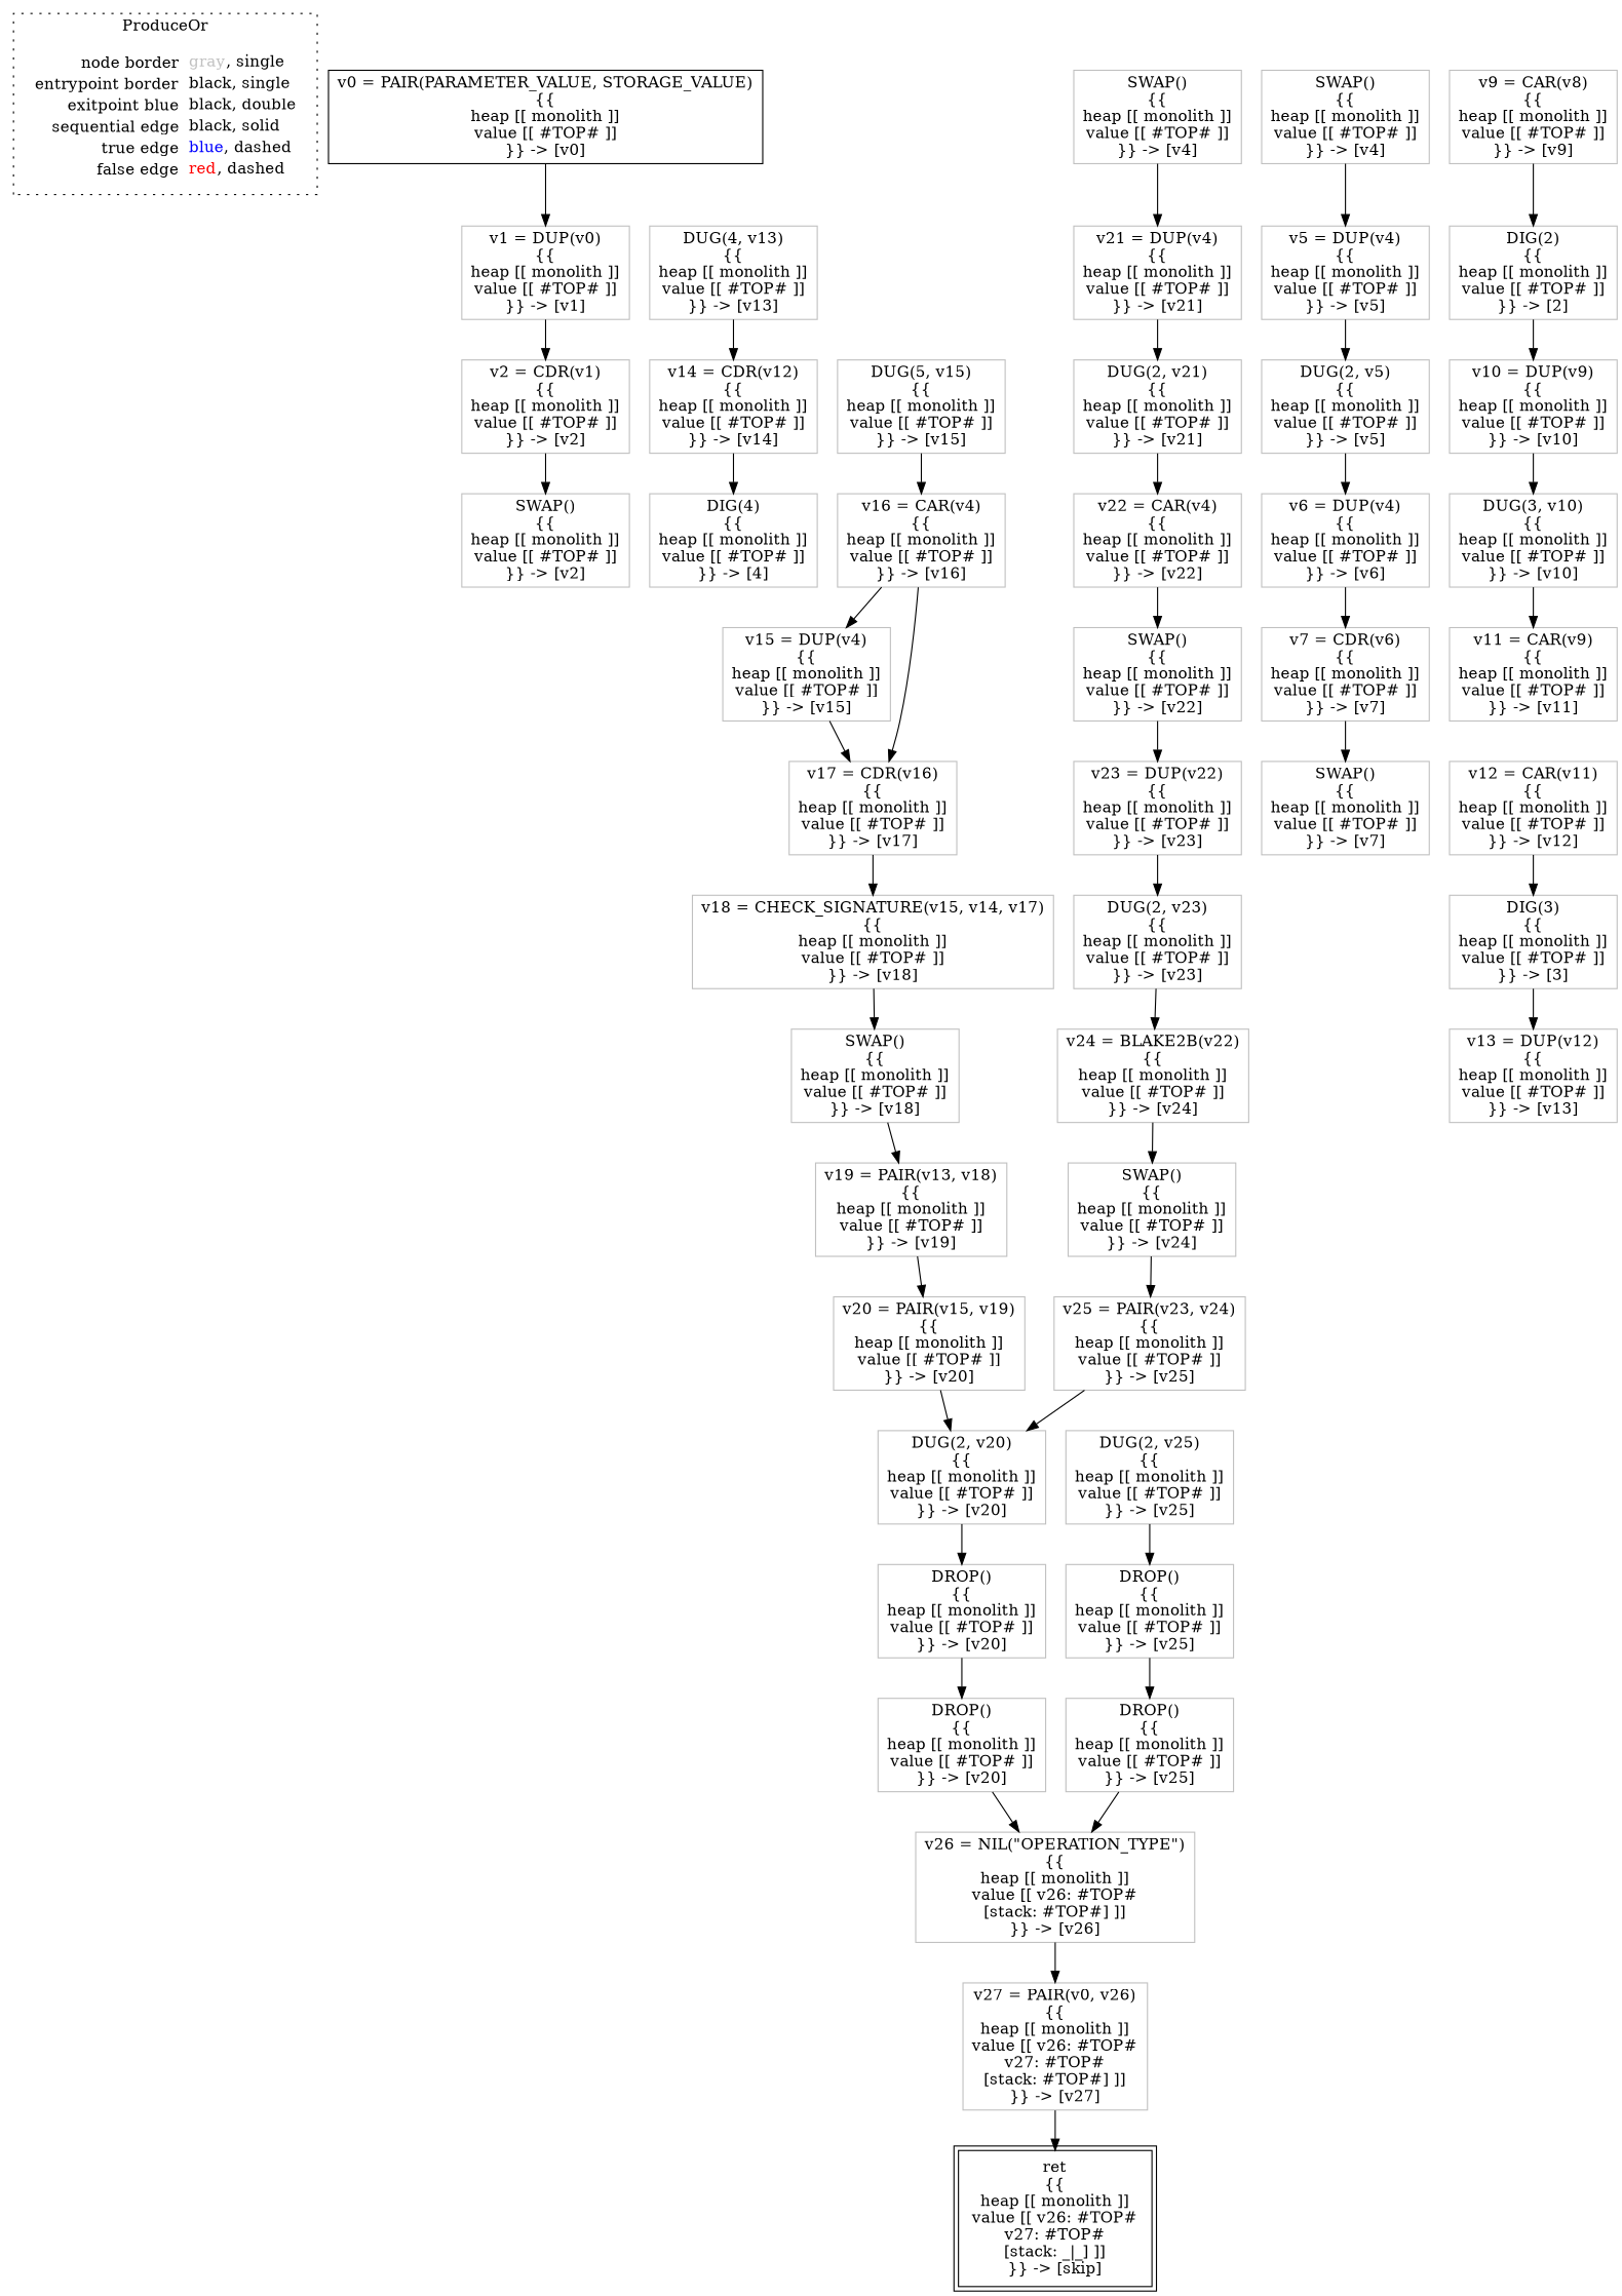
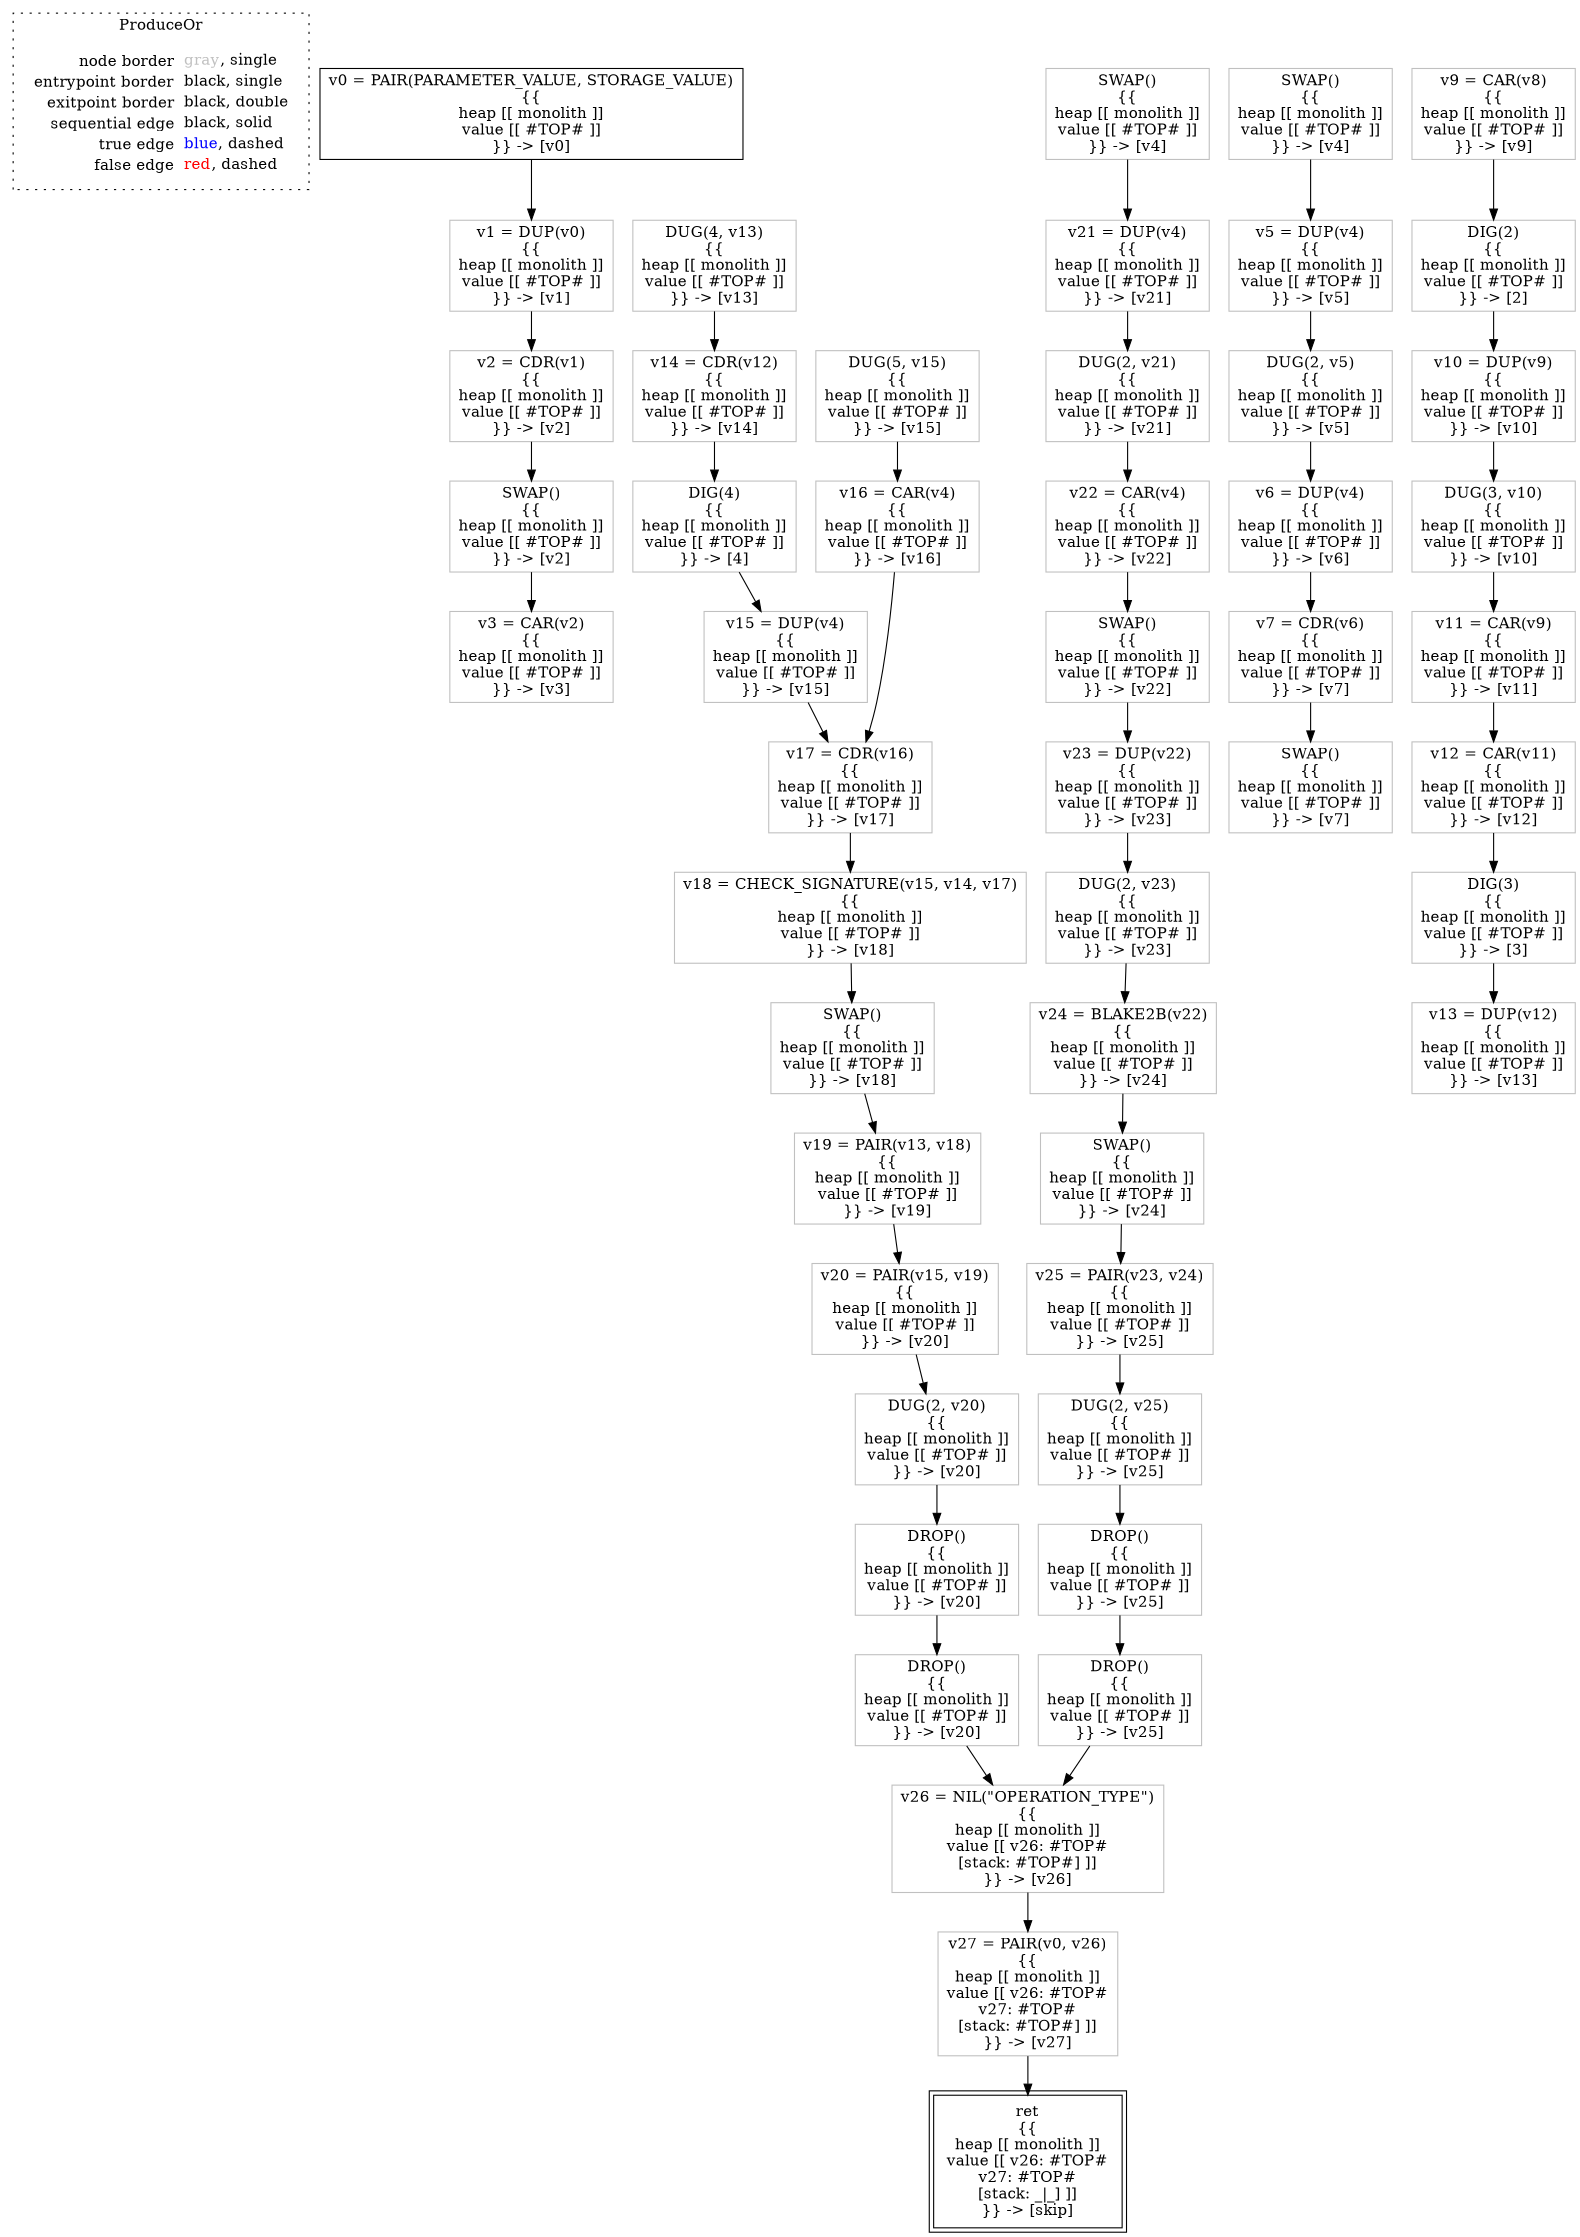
  digraph {
    node [shape=rect color=gray]
    edge [color=black]
-   n1 [label=<<table border="0" cellpadding="2" cellspacing="0" cellborder="0"><tr><td align="right">node border&nbsp;</td><td align="left"><font color="gray">gray</font>, single</td></tr><tr><td align="right">entrypoint border&nbsp;</td><td align="left"><font color="black">black</font>, single</td></tr><tr><td align="right">exitpoint blue&nbsp;</td><td align="left"><font color="black">black</font>, double</td></tr><tr><td align="right">sequential edge&nbsp;</td><td align="left"><font color="black">black</font>, solid</td></tr><tr><td align="right">true edge&nbsp;</td><td align="left"><font color="blue">blue</font>, dashed</td></tr><tr><td align="right">false edge&nbsp;</td><td align="left"><font color="red">red</font>, dashed</td></tr></table>> shape=plaintext color=""]
+   n1 [label=<<table border="0" cellpadding="2" cellspacing="0" cellborder="0"><tr><td align="right">node border&nbsp;</td><td align="left"><font color="gray">gray</font>, single</td></tr><tr><td align="right">entrypoint border&nbsp;</td><td align="left"><font color="black">black</font>, single</td></tr><tr><td align="right">exitpoint border&nbsp;</td><td align="left"><font color="black">black</font>, double</td></tr><tr><td align="right">sequential edge&nbsp;</td><td align="left"><font color="black">black</font>, solid</td></tr><tr><td align="right">true edge&nbsp;</td><td align="left"><font color="blue">blue</font>, dashed</td></tr><tr><td align="right">false edge&nbsp;</td><td align="left"><font color="red">red</font>, dashed</td></tr></table>> shape=plaintext color=""]
    n2 [color=black label=<v0 = PAIR(PARAMETER_VALUE, STORAGE_VALUE)<BR/>{{<BR/>heap [[ monolith ]]<BR/>value [[ #TOP# ]]<BR/>}} -&gt; [v0]>]
    n3 [label=<v1 = DUP(v0)<BR/>{{<BR/>heap [[ monolith ]]<BR/>value [[ #TOP# ]]<BR/>}} -&gt; [v1]>]
    n4 [label=<v2 = CDR(v1)<BR/>{{<BR/>heap [[ monolith ]]<BR/>value [[ #TOP# ]]<BR/>}} -&gt; [v2]>]
    n5 [color=black label=<ret<BR/>{{<BR/>heap [[ monolith ]]<BR/>value [[ v26: #TOP#<BR/>v27: #TOP#<BR/>[stack: _|_] ]]<BR/>}} -&gt; [skip]> peripheries=2]
    n6 [label=<SWAP()<BR/>{{<BR/>heap [[ monolith ]]<BR/>value [[ #TOP# ]]<BR/>}} -&gt; [v4]>]
    n7 [label=<v5 = DUP(v4)<BR/>{{<BR/>heap [[ monolith ]]<BR/>value [[ #TOP# ]]<BR/>}} -&gt; [v5]>]
    n8 [label=<SWAP()<BR/>{{<BR/>heap [[ monolith ]]<BR/>value [[ #TOP# ]]<BR/>}} -&gt; [v4]>]
    n9 [label=<v21 = DUP(v4)<BR/>{{<BR/>heap [[ monolith ]]<BR/>value [[ #TOP# ]]<BR/>}} -&gt; [v21]>]
    n10 [label=<DIG(3)<BR/>{{<BR/>heap [[ monolith ]]<BR/>value [[ #TOP# ]]<BR/>}} -&gt; [3]>]
    n11 [label=<v13 = DUP(v12)<BR/>{{<BR/>heap [[ monolith ]]<BR/>value [[ #TOP# ]]<BR/>}} -&gt; [v13]>]
    n12 [label=<DROP()<BR/>{{<BR/>heap [[ monolith ]]<BR/>value [[ #TOP# ]]<BR/>}} -&gt; [v25]>]
    n13 [label=<DROP()<BR/>{{<BR/>heap [[ monolith ]]<BR/>value [[ #TOP# ]]<BR/>}} -&gt; [v25]>]
    n14 [label=<v26 = NIL(&quot;OPERATION_TYPE&quot;)<BR/>{{<BR/>heap [[ monolith ]]<BR/>value [[ v26: #TOP#<BR/>[stack: #TOP#] ]]<BR/>}} -&gt; [v26]>]
    n15 [label=<v9 = CAR(v8)<BR/>{{<BR/>heap [[ monolith ]]<BR/>value [[ #TOP# ]]<BR/>}} -&gt; [v9]>]
    n16 [label=<DIG(2)<BR/>{{<BR/>heap [[ monolith ]]<BR/>value [[ #TOP# ]]<BR/>}} -&gt; [2]>]
    n17 [label=<v10 = DUP(v9)<BR/>{{<BR/>heap [[ monolith ]]<BR/>value [[ #TOP# ]]<BR/>}} -&gt; [v10]>]
    n18 [label=<v12 = CAR(v11)<BR/>{{<BR/>heap [[ monolith ]]<BR/>value [[ #TOP# ]]<BR/>}} -&gt; [v12]>]
    n19 [label=<v27 = PAIR(v0, v26)<BR/>{{<BR/>heap [[ monolith ]]<BR/>value [[ v26: #TOP#<BR/>v27: #TOP#<BR/>[stack: #TOP#] ]]<BR/>}} -&gt; [v27]>]
    n20 [label=<DUG(2, v25)<BR/>{{<BR/>heap [[ monolith ]]<BR/>value [[ #TOP# ]]<BR/>}} -&gt; [v25]>]
    n21 [label=<SWAP()<BR/>{{<BR/>heap [[ monolith ]]<BR/>value [[ #TOP# ]]<BR/>}} -&gt; [v18]>]
    n22 [label=<v19 = PAIR(v13, v18)<BR/>{{<BR/>heap [[ monolith ]]<BR/>value [[ #TOP# ]]<BR/>}} -&gt; [v19]>]
    n23 [label=<v20 = PAIR(v15, v19)<BR/>{{<BR/>heap [[ monolith ]]<BR/>value [[ #TOP# ]]<BR/>}} -&gt; [v20]>]
    n24 [label=<v24 = BLAKE2B(v22)<BR/>{{<BR/>heap [[ monolith ]]<BR/>value [[ #TOP# ]]<BR/>}} -&gt; [v24]>]
    n25 [label=<SWAP()<BR/>{{<BR/>heap [[ monolith ]]<BR/>value [[ #TOP# ]]<BR/>}} -&gt; [v24]>]
    n26 [label=<v25 = PAIR(v23, v24)<BR/>{{<BR/>heap [[ monolith ]]<BR/>value [[ #TOP# ]]<BR/>}} -&gt; [v25]>]
    n27 [label=<DUG(4, v13)<BR/>{{<BR/>heap [[ monolith ]]<BR/>value [[ #TOP# ]]<BR/>}} -&gt; [v13]>]
    n28 [label=<v14 = CDR(v12)<BR/>{{<BR/>heap [[ monolith ]]<BR/>value [[ #TOP# ]]<BR/>}} -&gt; [v14]>]
    n29 [label=<DIG(4)<BR/>{{<BR/>heap [[ monolith ]]<BR/>value [[ #TOP# ]]<BR/>}} -&gt; [4]>]
    n30 [label=<DROP()<BR/>{{<BR/>heap [[ monolith ]]<BR/>value [[ #TOP# ]]<BR/>}} -&gt; [v20]>]
    n31 [label=<SWAP()<BR/>{{<BR/>heap [[ monolith ]]<BR/>value [[ #TOP# ]]<BR/>}} -&gt; [v2]>]
    n32 [label=<SWAP()<BR/>{{<BR/>heap [[ monolith ]]<BR/>value [[ #TOP# ]]<BR/>}} -&gt; [v22]>]
    n33 [label=<v23 = DUP(v22)<BR/>{{<BR/>heap [[ monolith ]]<BR/>value [[ #TOP# ]]<BR/>}} -&gt; [v23]>]
    n34 [label=<DUG(2, v23)<BR/>{{<BR/>heap [[ monolith ]]<BR/>value [[ #TOP# ]]<BR/>}} -&gt; [v23]>]
+   n35 [label=<v3 = CAR(v2)<BR/>{{<BR/>heap [[ monolith ]]<BR/>value [[ #TOP# ]]<BR/>}} -&gt; [v3]>]
    n36 [label=<DROP()<BR/>{{<BR/>heap [[ monolith ]]<BR/>value [[ #TOP# ]]<BR/>}} -&gt; [v20]>]
    n37 [label=<v18 = CHECK_SIGNATURE(v15, v14, v17)<BR/>{{<BR/>heap [[ monolith ]]<BR/>value [[ #TOP# ]]<BR/>}} -&gt; [v18]>]
    n38 [label=<v15 = DUP(v4)<BR/>{{<BR/>heap [[ monolith ]]<BR/>value [[ #TOP# ]]<BR/>}} -&gt; [v15]>]
    n39 [label=<v17 = CDR(v16)<BR/>{{<BR/>heap [[ monolith ]]<BR/>value [[ #TOP# ]]<BR/>}} -&gt; [v17]>]
    n40 [label=<DUG(2, v5)<BR/>{{<BR/>heap [[ monolith ]]<BR/>value [[ #TOP# ]]<BR/>}} -&gt; [v5]>]
    n41 [label=<DUG(5, v15)<BR/>{{<BR/>heap [[ monolith ]]<BR/>value [[ #TOP# ]]<BR/>}} -&gt; [v15]>]
    n42 [label=<v16 = CAR(v4)<BR/>{{<BR/>heap [[ monolith ]]<BR/>value [[ #TOP# ]]<BR/>}} -&gt; [v16]>]
    n43 [label=<DUG(3, v10)<BR/>{{<BR/>heap [[ monolith ]]<BR/>value [[ #TOP# ]]<BR/>}} -&gt; [v10]>]
    n44 [label=<v11 = CAR(v9)<BR/>{{<BR/>heap [[ monolith ]]<BR/>value [[ #TOP# ]]<BR/>}} -&gt; [v11]>]
    n45 [label=<v6 = DUP(v4)<BR/>{{<BR/>heap [[ monolith ]]<BR/>value [[ #TOP# ]]<BR/>}} -&gt; [v6]>]
    n46 [label=<v22 = CAR(v4)<BR/>{{<BR/>heap [[ monolith ]]<BR/>value [[ #TOP# ]]<BR/>}} -&gt; [v22]>]
    n47 [label=<DUG(2, v21)<BR/>{{<BR/>heap [[ monolith ]]<BR/>value [[ #TOP# ]]<BR/>}} -&gt; [v21]>]
    n48 [label=<SWAP()<BR/>{{<BR/>heap [[ monolith ]]<BR/>value [[ #TOP# ]]<BR/>}} -&gt; [v7]>]
    n49 [label=<DUG(2, v20)<BR/>{{<BR/>heap [[ monolith ]]<BR/>value [[ #TOP# ]]<BR/>}} -&gt; [v20]>]
    n50 [label=<v7 = CDR(v6)<BR/>{{<BR/>heap [[ monolith ]]<BR/>value [[ #TOP# ]]<BR/>}} -&gt; [v7]>]
    subgraph cluster_1 {
      label=ProduceOr
      style=dotted
      n1
    }
    n2 -> n3
    n3 -> n4
    n4 -> n31
    n6 -> n7
    n7 -> n40
    n8 -> n9
    n9 -> n47
    n10 -> n11
    n12 -> n13
    n13 -> n14
    n14 -> n19
    n15 -> n16
    n16 -> n17
    n17 -> n43
    n18 -> n10
    n19 -> n5
    n20 -> n12
    n21 -> n22
    n22 -> n23
    n23 -> n49
    n24 -> n25
    n25 -> n26
-   n26 -> n49
+   n26 -> n20
    n27 -> n28
    n28 -> n29
-   n42 -> n38
+   n29 -> n38
    n30 -> n14
+   n31 -> n35
    n32 -> n33
    n33 -> n34
    n34 -> n24
    n36 -> n30
    n37 -> n21
    n38 -> n39
    n39 -> n37
    n40 -> n45
    n41 -> n42
    n42 -> n39
    n43 -> n44
+   n44 -> n18
    n45 -> n50
    n46 -> n32
    n47 -> n46
    n49 -> n36
    n50 -> n48
  }
